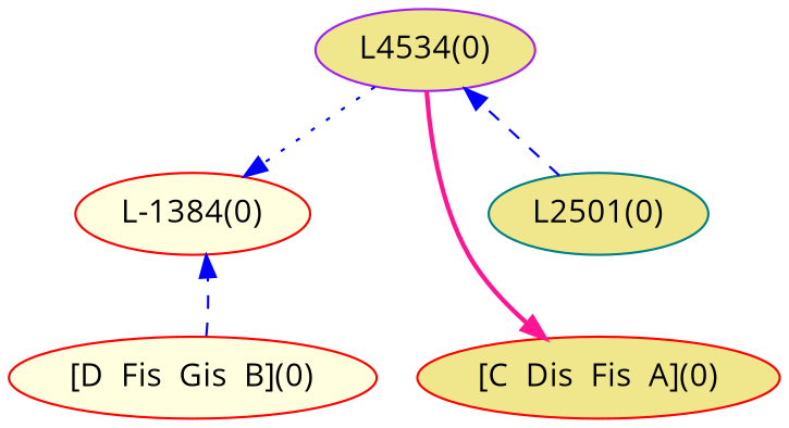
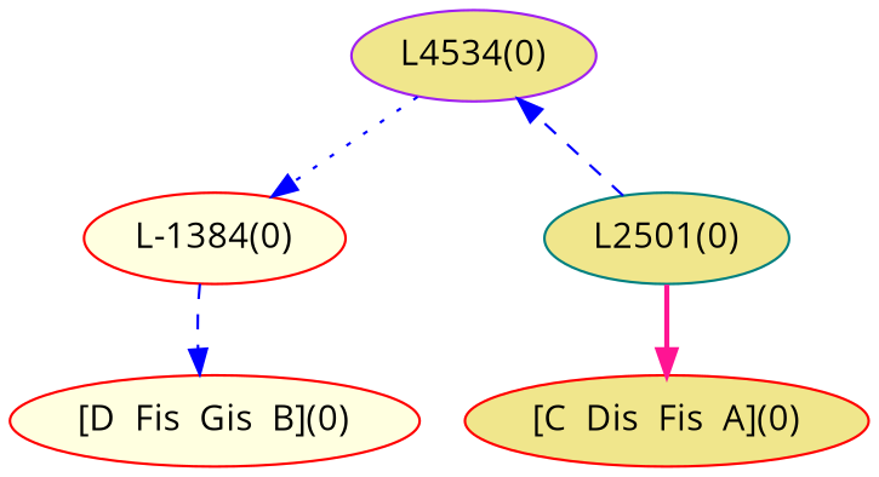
  digraph {
    fontname="Open Sans"
    node [color=red fillcolor=khaki fontname="Open Sans" style=filled]
    edge [color=blue fontname="Open Sans" style=dashed]
    "L4534(0)" [color=purple]
    n2 [fillcolor=lightyellow label="L-1384(0)"]
    "L2501(0)" [color=teal]
    "[D  Fis  Gis  B](0)" [fillcolor=lightyellow]
    "[C  Dis  Fis  A](0)"
    subgraph sub_1 {
      rank=min
      "L4534(0)"
    }
    subgraph sub_2 {
      rank=same
      n2
      "L2501(0)"
    }
    subgraph sub_3 {
      rank=max
      "[D  Fis  Gis  B](0)"
      "[C  Dis  Fis  A](0)"
    }
    "L4534(0)" -> n2 [style=dotted]
-   "[D  Fis  Gis  B](0)" -> n2
+   n2 -> "[D  Fis  Gis  B](0)"
    "L2501(0)" -> "L4534(0)"
-   "L4534(0)" -> "[C  Dis  Fis  A](0)" [color=deeppink style=bold]
+   "L2501(0)" -> "[C  Dis  Fis  A](0)" [color=deeppink style=bold]
  }
